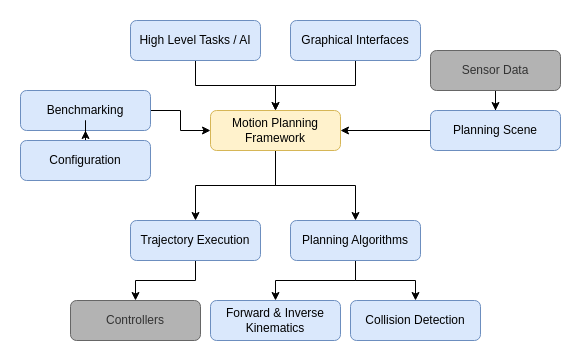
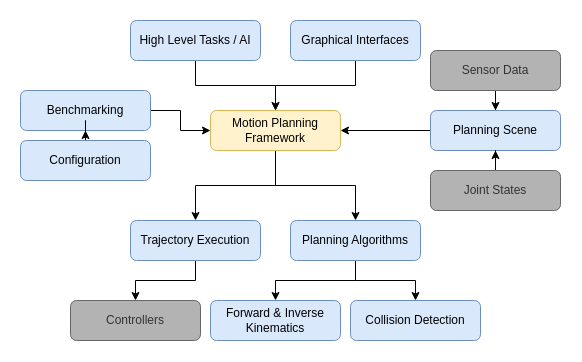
  <mxCell id="0" />
  <mxCell id="1" parent="0" />
  <mxCell id="2" style="edgeStyle=orthogonalEdgeStyle;rounded=0;orthogonalLoop=1;jettySize=auto;html=1;" edge="1" parent="1" source="4" target="14"><mxGeometry relative="1" as="geometry" /></mxCell>
  <mxCell id="3" style="edgeStyle=orthogonalEdgeStyle;rounded=0;orthogonalLoop=1;jettySize=auto;html=1;" edge="1" parent="1" source="4" target="17"><mxGeometry relative="1" as="geometry" /></mxCell>
  <mxCell id="4" value="Motion Planning&lt;br&gt;Framework" style="rounded=1;whiteSpace=wrap;html=1;fillColor=#fff2cc;strokeColor=#d6b656;" vertex="1" parent="1"><mxGeometry x="210" y="110" width="130" height="40" as="geometry" /></mxCell>
  <mxCell id="5" style="edgeStyle=orthogonalEdgeStyle;rounded=0;orthogonalLoop=1;jettySize=auto;html=1;endArrow=open;" edge="1" parent="1" source="6" target="4"><mxGeometry relative="1" as="geometry" /></mxCell>
  <mxCell id="6" value="Graphical Interfaces" style="rounded=1;whiteSpace=wrap;html=1;fillColor=#dae8fc;strokeColor=#6c8ebf;" vertex="1" parent="1"><mxGeometry x="290" y="20" width="130" height="40" as="geometry" /></mxCell>
  <mxCell id="7" style="edgeStyle=orthogonalEdgeStyle;rounded=0;orthogonalLoop=1;jettySize=auto;html=1;" edge="1" parent="1" source="8" target="4"><mxGeometry relative="1" as="geometry" /></mxCell>
  <mxCell id="8" value="Benchmarking" style="rounded=1;whiteSpace=wrap;html=1;fillColor=#dae8fc;strokeColor=#6c8ebf;" vertex="1" parent="1"><mxGeometry x="20" y="90" width="130" height="40" as="geometry" /></mxCell>
  <mxCell id="9" style="edgeStyle=orthogonalEdgeStyle;rounded=0;orthogonalLoop=1;jettySize=auto;html=1;" edge="1" parent="1" source="10" target="4"><mxGeometry relative="1" as="geometry" /></mxCell>
  <mxCell id="10" value="High Level Tasks / AI" style="rounded=1;whiteSpace=wrap;html=1;fillColor=#dae8fc;strokeColor=#6c8ebf;" vertex="1" parent="1"><mxGeometry x="130" y="20" width="130" height="40" as="geometry" /></mxCell>
  <mxCell id="11" style="edgeStyle=orthogonalEdgeStyle;rounded=0;orthogonalLoop=1;jettySize=auto;html=1;" edge="1" parent="1" source="12" target="8"><mxGeometry relative="1" as="geometry" /></mxCell>
  <mxCell id="12" value="Configuration" style="rounded=1;whiteSpace=wrap;html=1;fillColor=#dae8fc;strokeColor=#6c8ebf;" vertex="1" parent="1"><mxGeometry x="20" y="140" width="130" height="40" as="geometry" /></mxCell>
  <mxCell id="13" style="edgeStyle=orthogonalEdgeStyle;rounded=0;orthogonalLoop=1;jettySize=auto;html=1;" edge="1" parent="1" source="14" target="20"><mxGeometry relative="1" as="geometry" /></mxCell>
  <mxCell id="14" value="Trajectory Execution" style="rounded=1;whiteSpace=wrap;html=1;fillColor=#dae8fc;strokeColor=#6c8ebf;" vertex="1" parent="1"><mxGeometry x="130" y="220" width="130" height="40" as="geometry" /></mxCell>
  <mxCell id="15" style="edgeStyle=orthogonalEdgeStyle;rounded=0;orthogonalLoop=1;jettySize=auto;html=1;" edge="1" parent="1" source="17" target="18"><mxGeometry relative="1" as="geometry" /></mxCell>
  <mxCell id="16" style="edgeStyle=orthogonalEdgeStyle;rounded=0;orthogonalLoop=1;jettySize=auto;html=1;" edge="1" parent="1" source="17" target="19"><mxGeometry relative="1" as="geometry" /></mxCell>
  <mxCell id="17" value="Planning Algorithms" style="rounded=1;whiteSpace=wrap;html=1;fillColor=#dae8fc;strokeColor=#6c8ebf;" vertex="1" parent="1"><mxGeometry x="290" y="220" width="130" height="40" as="geometry" /></mxCell>
  <mxCell id="18" value="Forward &amp;amp; Inverse&lt;br&gt;Kinematics" style="rounded=1;whiteSpace=wrap;html=1;fillColor=#dae8fc;strokeColor=#6c8ebf;" vertex="1" parent="1"><mxGeometry x="210" y="300" width="130" height="40" as="geometry" /></mxCell>
  <mxCell id="19" value="Collision Detection" style="rounded=1;whiteSpace=wrap;html=1;fillColor=#dae8fc;strokeColor=#6c8ebf;" vertex="1" parent="1"><mxGeometry x="350" y="300" width="130" height="40" as="geometry" /></mxCell>
  <mxCell id="20" value="Controllers" style="rounded=1;whiteSpace=wrap;html=1;fillColor=#B3B3B3;strokeColor=#666666;fontColor=#333333;" vertex="1" parent="1"><mxGeometry x="70" y="300" width="130" height="40" as="geometry" /></mxCell>
  <mxCell id="21" style="edgeStyle=orthogonalEdgeStyle;rounded=0;orthogonalLoop=1;jettySize=auto;html=1;" edge="1" parent="1" source="22" target="24"><mxGeometry relative="1" as="geometry" /></mxCell>
  <mxCell id="22" value="Sensor Data" style="rounded=1;whiteSpace=wrap;html=1;fillColor=#B3B3B3;strokeColor=#666666;fontColor=#333333;" vertex="1" parent="1"><mxGeometry x="430" y="50" width="130" height="40" as="geometry" /></mxCell>
  <mxCell id="23" style="edgeStyle=orthogonalEdgeStyle;rounded=0;orthogonalLoop=1;jettySize=auto;html=1;" edge="1" parent="1" source="24" target="4"><mxGeometry relative="1" as="geometry" /></mxCell>
  <mxCell id="24" value="Planning Scene" style="rounded=1;whiteSpace=wrap;html=1;fillColor=#dae8fc;strokeColor=#6c8ebf;" vertex="1" parent="1"><mxGeometry x="430" y="110" width="130" height="40" as="geometry" /></mxCell>
+ <mxCell id="25" style="edgeStyle=orthogonalEdgeStyle;rounded=0;orthogonalLoop=1;jettySize=auto;html=1;" edge="1" parent="1" source="26" target="24"><mxGeometry relative="1" as="geometry" /></mxCell>
+ <mxCell id="26" value="Joint States" style="rounded=1;whiteSpace=wrap;html=1;fillColor=#B3B3B3;strokeColor=#666666;fontColor=#333333;" vertex="1" parent="1"><mxGeometry x="430" y="170" width="130" height="40" as="geometry" /></mxCell>
